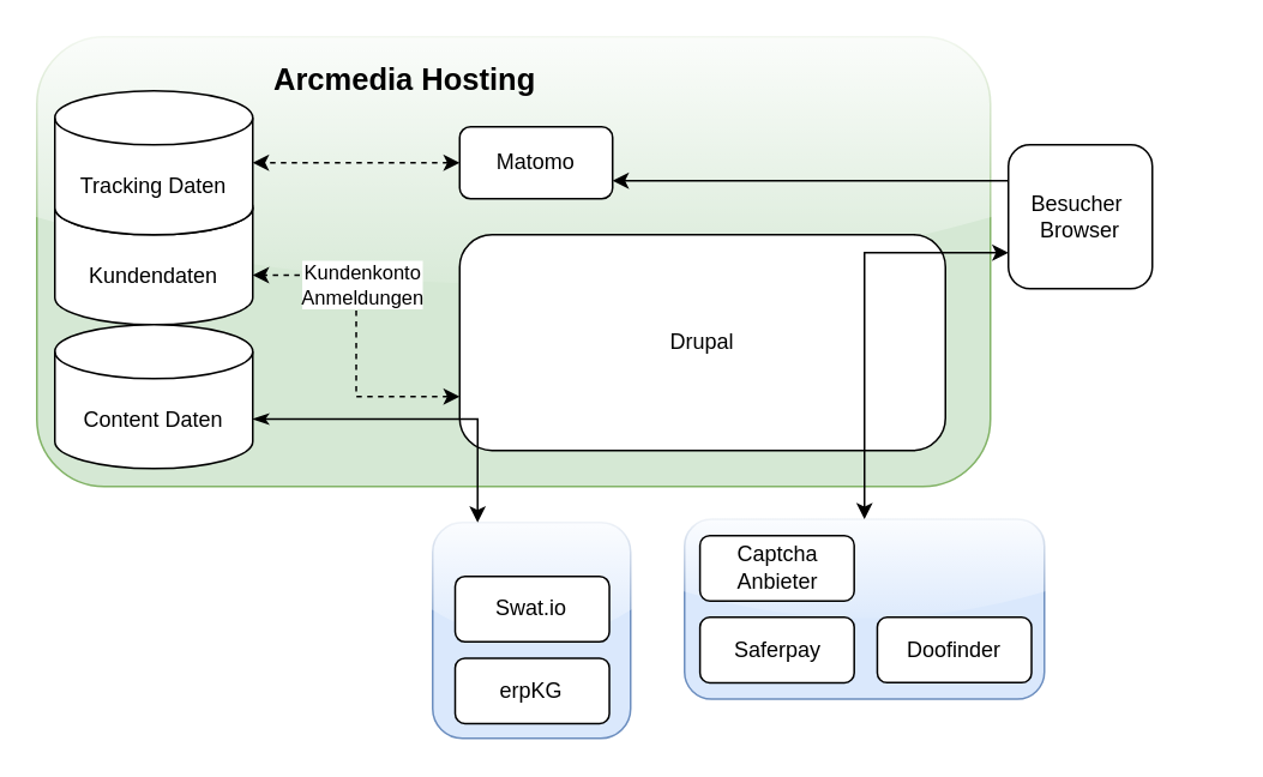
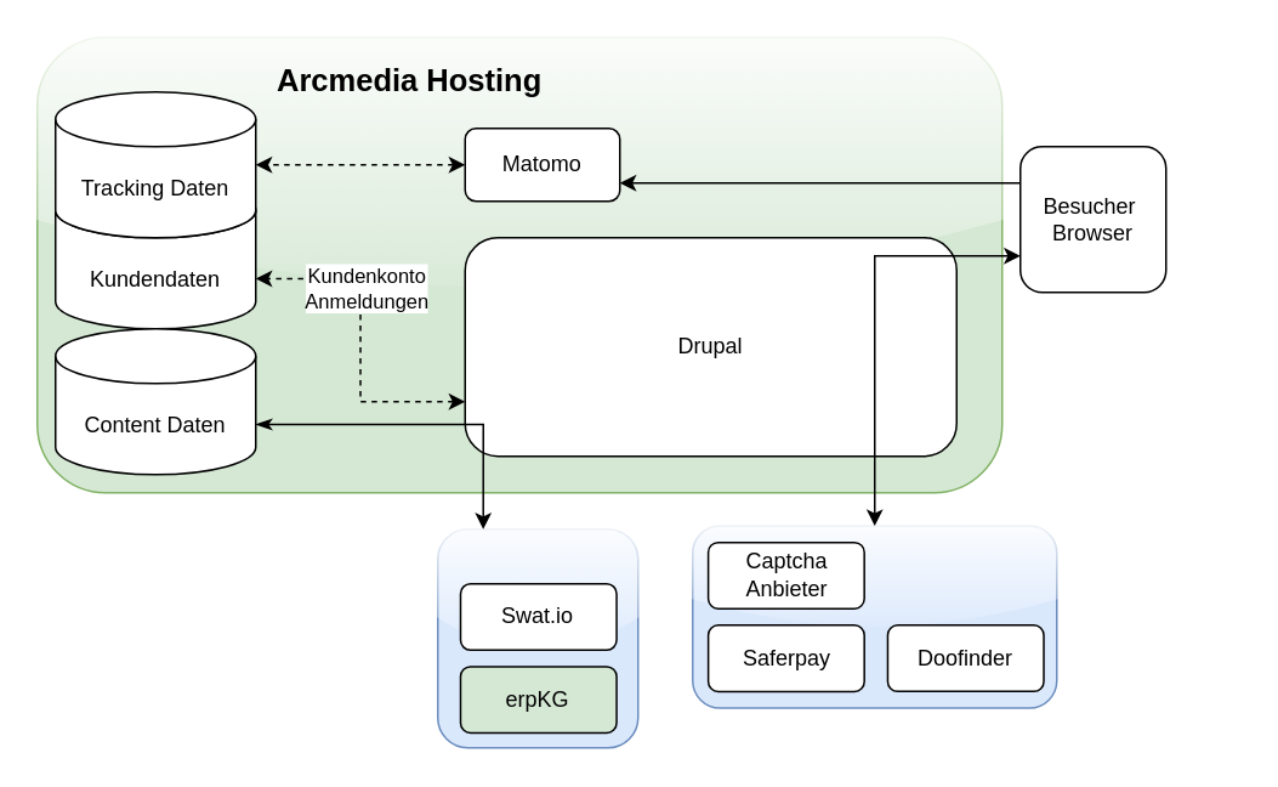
  <mxCell id="0" />
  <mxCell id="1" parent="0" />
  <mxCell id="2" value="" style="rounded=1;whiteSpace=wrap;html=1;fillColor=#d5e8d4;strokeColor=#82b366;glass=1;" vertex="1" parent="1"><mxGeometry x="20" y="20" width="530" height="250" as="geometry" /></mxCell>
  <mxCell id="3" value="Kundendaten" style="shape=cylinder3;whiteSpace=wrap;html=1;boundedLbl=1;backgroundOutline=1;size=15;" vertex="1" parent="1"><mxGeometry x="30" y="100" width="110" height="80" as="geometry" /></mxCell>
  <mxCell id="4" value="Drupal" style="rounded=1;whiteSpace=wrap;html=1;" vertex="1" parent="1"><mxGeometry x="255" y="130" width="270" height="120" as="geometry" /></mxCell>
  <mxCell id="5" style="edgeStyle=orthogonalEdgeStyle;rounded=0;orthogonalLoop=1;jettySize=auto;html=1;exitX=0;exitY=0.25;exitDx=0;exitDy=0;entryX=1;entryY=0.75;entryDx=0;entryDy=0;" edge="1" parent="1" source="6" target="9"><mxGeometry relative="1" as="geometry" /></mxCell>
  <mxCell id="6" value="Besucher&amp;nbsp;&lt;div&gt;Browser&lt;/div&gt;" style="rounded=1;whiteSpace=wrap;html=1;" vertex="1" parent="1"><mxGeometry x="560" y="80" width="80" height="80" as="geometry" /></mxCell>
  <mxCell id="7" value="Tracking Daten" style="shape=cylinder3;whiteSpace=wrap;html=1;boundedLbl=1;backgroundOutline=1;size=15;" vertex="1" parent="1"><mxGeometry x="30" y="50" width="110" height="80" as="geometry" /></mxCell>
  <mxCell id="8" value="Content Daten" style="shape=cylinder3;whiteSpace=wrap;html=1;boundedLbl=1;backgroundOutline=1;size=15;" vertex="1" parent="1"><mxGeometry x="30" y="180" width="110" height="80" as="geometry" /></mxCell>
  <mxCell id="9" value="Matomo" style="rounded=1;whiteSpace=wrap;html=1;" vertex="1" parent="1"><mxGeometry x="255" y="70" width="85" height="40" as="geometry" /></mxCell>
  <mxCell id="10" style="edgeStyle=orthogonalEdgeStyle;rounded=0;orthogonalLoop=1;jettySize=auto;html=1;exitX=0;exitY=0.75;exitDx=0;exitDy=0;entryX=1;entryY=0;entryDx=0;entryDy=52.5;entryPerimeter=0;startArrow=classic;startFill=1;dashed=1;" edge="1" parent="1" source="4" target="3"><mxGeometry relative="1" as="geometry" /></mxCell>
  <mxCell id="11" value="Kundenkonto&lt;div&gt;Anmeldungen&lt;/div&gt;" style="edgeLabel;html=1;align=center;verticalAlign=middle;resizable=0;points=[];" vertex="1" connectable="0" parent="10"><mxGeometry x="0.311" y="1" relative="1" as="geometry"><mxPoint x="4" as="offset" /></mxGeometry></mxCell>
  <mxCell id="12" style="edgeStyle=orthogonalEdgeStyle;rounded=0;orthogonalLoop=1;jettySize=auto;html=1;exitX=0;exitY=0.5;exitDx=0;exitDy=0;entryX=1;entryY=0.5;entryDx=0;entryDy=0;entryPerimeter=0;startArrow=classic;startFill=1;dashed=1;" edge="1" parent="1" source="9" target="7"><mxGeometry relative="1" as="geometry" /></mxCell>
  <mxCell id="13" value="" style="group" vertex="1" connectable="0" parent="1"><mxGeometry x="240" y="290" width="440" height="120" as="geometry" /></mxCell>
  <mxCell id="14" value="" style="group" vertex="1" connectable="0" parent="13"><mxGeometry width="110" height="120" as="geometry" /></mxCell>
  <mxCell id="15" value="" style="rounded=1;whiteSpace=wrap;html=1;fillColor=#dae8fc;strokeColor=#6c8ebf;glass=1;" vertex="1" parent="14"><mxGeometry width="110" height="120" as="geometry" /></mxCell>
  <mxCell id="16" value="Swat.io" style="rounded=1;whiteSpace=wrap;html=1;" vertex="1" parent="14"><mxGeometry x="12.497" y="30.001" width="85.714" height="36.364" as="geometry" /></mxCell>
- <mxCell id="17" value="erpKG" style="rounded=1;whiteSpace=wrap;html=1;" vertex="1" parent="14"><mxGeometry x="12.499" y="75.455" width="85.714" height="36.364" as="geometry" /></mxCell>
+ <mxCell id="17" value="erpKG" style="rounded=1;whiteSpace=wrap;html=1;fillColor=#d5e8d4;" vertex="1" parent="14"><mxGeometry x="12.499" y="75.455" width="85.714" height="36.364" as="geometry" /></mxCell>
  <mxCell id="18" value="" style="group" vertex="1" connectable="0" parent="13"><mxGeometry x="140" y="-1.82" width="300" height="100" as="geometry" /></mxCell>
  <mxCell id="19" value="" style="rounded=1;whiteSpace=wrap;html=1;fillColor=#dae8fc;strokeColor=#6c8ebf;glass=1;" vertex="1" parent="18"><mxGeometry width="200" height="100" as="geometry" /></mxCell>
  <mxCell id="20" value="Saferpay" style="rounded=1;whiteSpace=wrap;html=1;" vertex="1" parent="18"><mxGeometry x="8.576" y="54.545" width="85.714" height="36.364" as="geometry" /></mxCell>
  <mxCell id="21" value="Captcha&lt;div&gt;Anbieter&lt;/div&gt;" style="rounded=1;whiteSpace=wrap;html=1;" vertex="1" parent="18"><mxGeometry x="8.571" y="9.091" width="85.714" height="36.364" as="geometry" /></mxCell>
  <mxCell id="22" value="Doofinder" style="rounded=1;whiteSpace=wrap;html=1;" vertex="1" parent="18"><mxGeometry x="107.143" y="54.541" width="85.714" height="36.364" as="geometry" /></mxCell>
  <mxCell id="23" style="edgeStyle=orthogonalEdgeStyle;rounded=0;orthogonalLoop=1;jettySize=auto;html=1;exitX=1;exitY=0;exitDx=0;exitDy=52.5;exitPerimeter=0;entryX=0.227;entryY=0;entryDx=0;entryDy=0;entryPerimeter=0;startArrow=classicThin;startFill=1;" edge="1" parent="1" source="8" target="15"><mxGeometry relative="1" as="geometry" /></mxCell>
  <mxCell id="24" style="edgeStyle=orthogonalEdgeStyle;rounded=0;orthogonalLoop=1;jettySize=auto;html=1;exitX=0.5;exitY=0;exitDx=0;exitDy=0;entryX=0;entryY=0.75;entryDx=0;entryDy=0;startArrow=classic;startFill=1;" edge="1" parent="1" source="19" target="6"><mxGeometry relative="1" as="geometry" /></mxCell>
  <mxCell id="25" value="Arcmedia Hosting" style="text;html=1;align=left;verticalAlign=middle;whiteSpace=wrap;rounded=0;fontStyle=1;fontSize=17;" vertex="1" parent="1"><mxGeometry x="150" y="30" width="190" height="30" as="geometry" /></mxCell>
